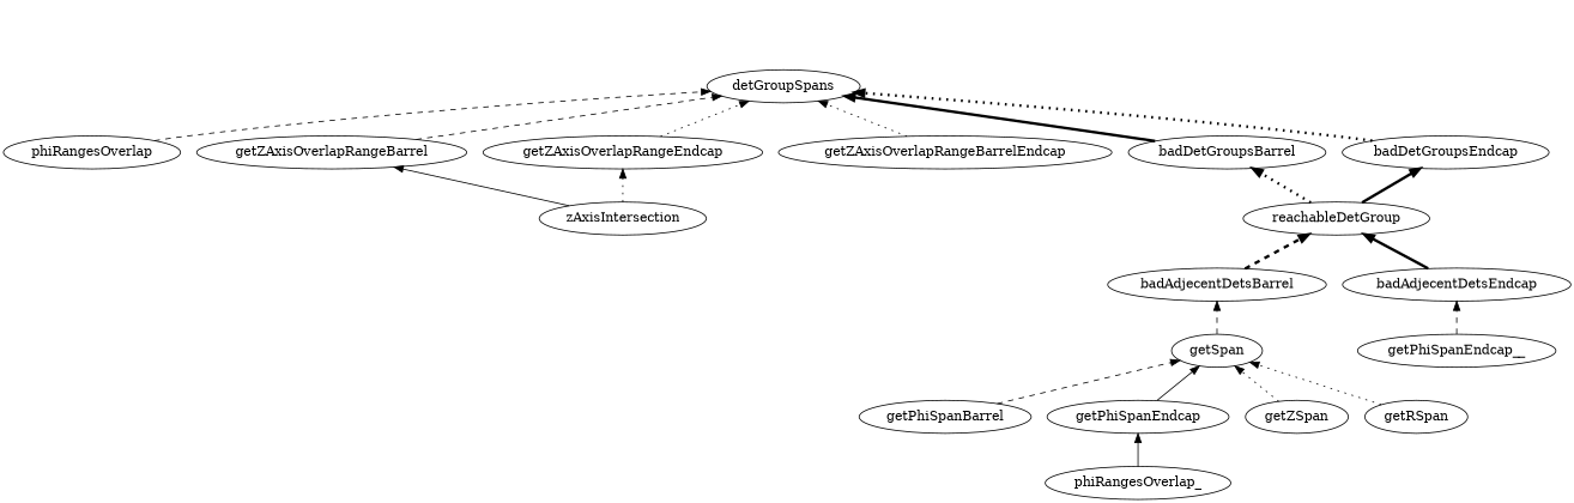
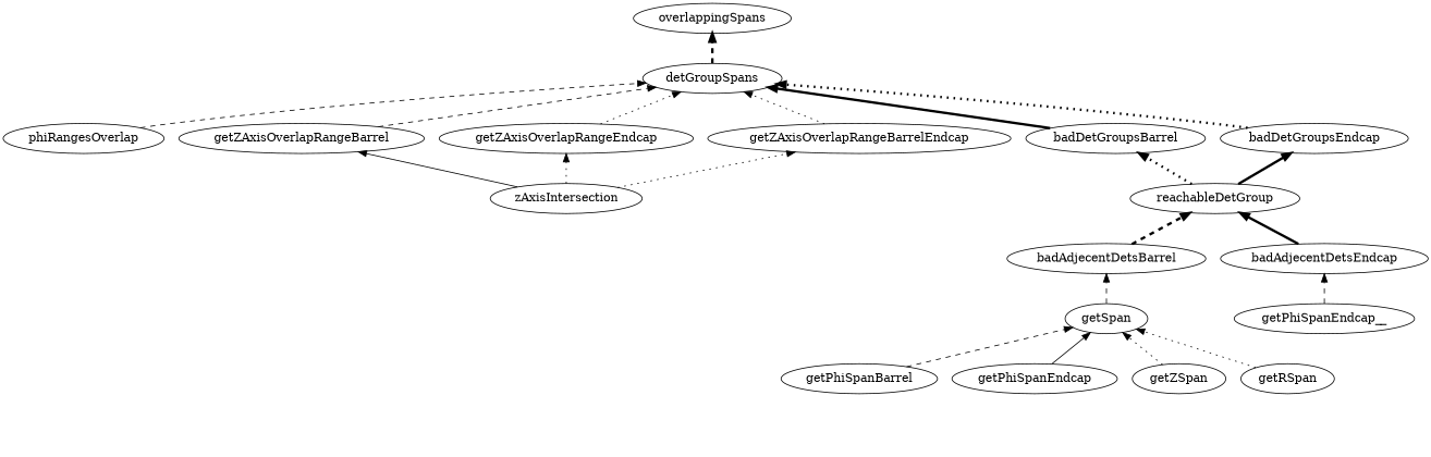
  digraph {
    rankdir=BT
    edge [style=dotted]
    detGroupSpans
+   overlappingSpans
    phiRangesOverlap
    getZAxisOverlapRangeBarrel
    getZAxisOverlapRangeEndcap
    getZAxisOverlapRangeBarrelEndcap
    zAxisIntersection
    badDetGroupsBarrel
    badDetGroupsEndcap
    getSpan
    badAdjecentDetsBarrel
    getPhiSpanBarrel
    getPhiSpanEndcap
-   phiRangesOverlap_
    getZSpan
    getRSpan
    reachableDetGroup
    badAdjecentDetsEndcap
    n19 [label=getPhiSpanEndcap__]
+   detGroupSpans -> overlappingSpans [penwidth=3 style=dashed]
    phiRangesOverlap -> detGroupSpans [style=dashed]
    getZAxisOverlapRangeBarrel -> detGroupSpans [style=dashed]
    getZAxisOverlapRangeEndcap -> detGroupSpans
    getZAxisOverlapRangeBarrelEndcap -> detGroupSpans
    zAxisIntersection -> getZAxisOverlapRangeBarrel [style=solid]
    zAxisIntersection -> getZAxisOverlapRangeEndcap
+   zAxisIntersection -> getZAxisOverlapRangeBarrelEndcap
    badDetGroupsBarrel -> detGroupSpans [penwidth=3 style=solid]
    badDetGroupsEndcap -> detGroupSpans [penwidth=3]
    getSpan -> badAdjecentDetsBarrel [style=dashed]
    badAdjecentDetsBarrel -> reachableDetGroup [penwidth=3 style=dashed]
    getPhiSpanBarrel -> getSpan [style=dashed]
    getPhiSpanEndcap -> getSpan [style=solid]
-   phiRangesOverlap_ -> getPhiSpanEndcap [style=solid]
    getZSpan -> getSpan
    getRSpan -> getSpan
    reachableDetGroup -> badDetGroupsBarrel [penwidth=3]
    reachableDetGroup -> badDetGroupsEndcap [penwidth=3 style=solid]
    badAdjecentDetsEndcap -> reachableDetGroup [penwidth=3 style=solid]
    n19 -> badAdjecentDetsEndcap [style=dashed]
  }
